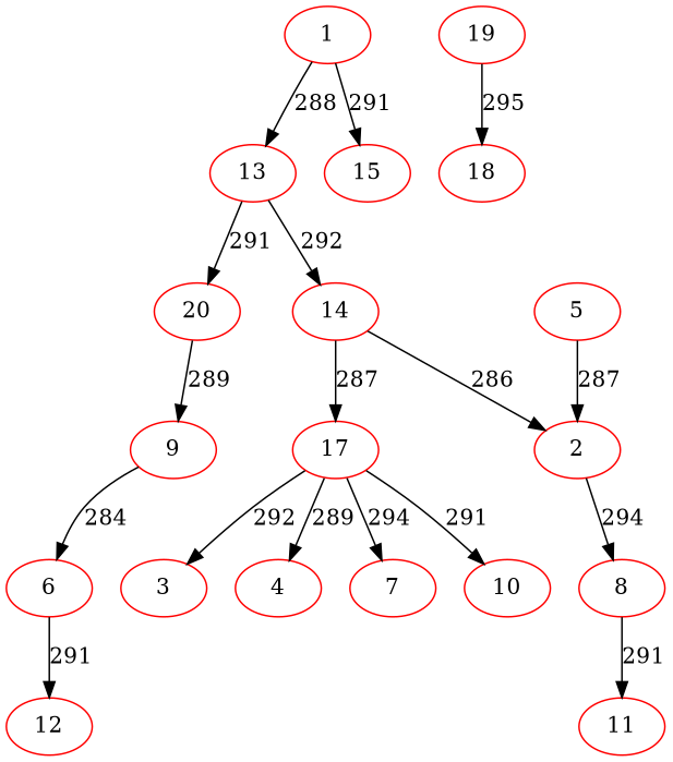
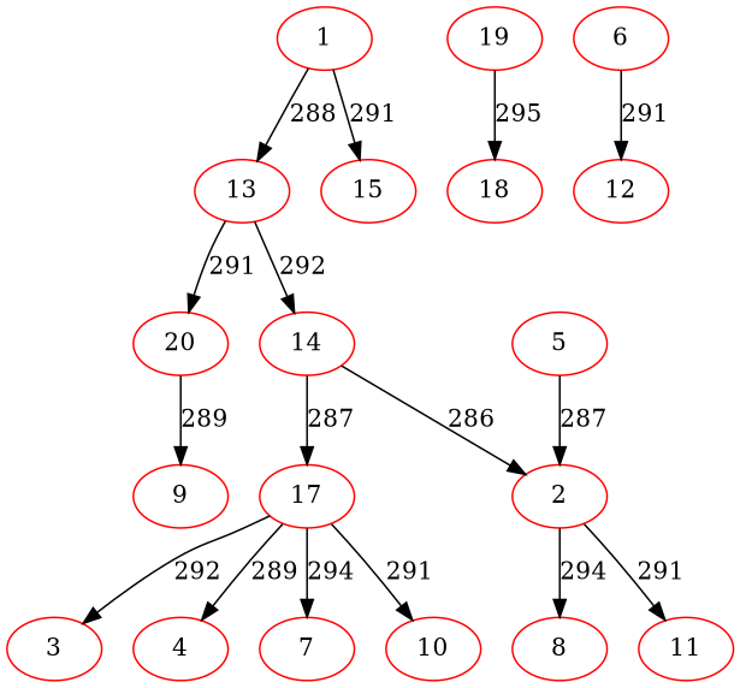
  digraph {
    node [color=red]
    1
    13
    15
    19
    18
    20
    14
    9
    17
    2
    6
    12
    3
    4
    7
    10
    8
    11
    5
    1 -> 13 [label=288]
    1 -> 15 [label=291]
    13 -> 20 [label=291]
    13 -> 14 [label=292]
    19 -> 18 [label=295]
    20 -> 9 [label=289]
    14 -> 17 [label=287]
    14 -> 2 [label=286]
-   9 -> 6 [label=284]
    17 -> 3 [label=292]
    17 -> 4 [label=289]
    17 -> 7 [label=294]
    17 -> 10 [label=291]
    2 -> 8 [label=294]
-   8 -> 11 [label=291]
+   2 -> 11 [label=291]
    6 -> 12 [label=291]
    5 -> 2 [label=287]
  }
